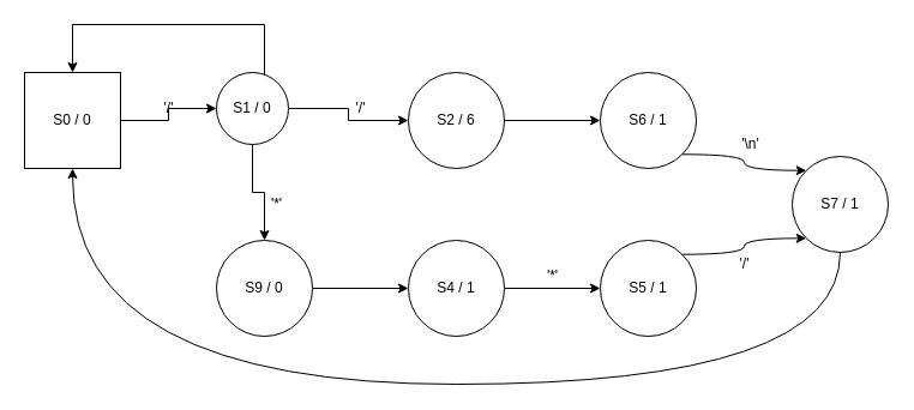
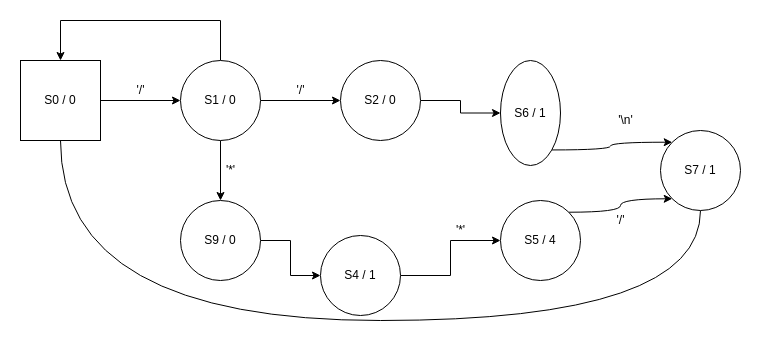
  <mxCell id="0" />
  <mxCell id="1" parent="0" />
  <mxCell id="2" value="" style="edgeStyle=orthogonalEdgeStyle;rounded=0;orthogonalLoop=1;jettySize=auto;html=1;" edge="1" parent="1" source="3" target="19"><mxGeometry relative="1" as="geometry" /></mxCell>
  <mxCell id="3" value="S0 / 0" style="whiteSpace=wrap;html=1;aspect=fixed;rounded=0;" vertex="1" parent="1"><mxGeometry x="20" y="60" width="80" height="80" as="geometry" /></mxCell>
- <mxCell id="4" style="edgeStyle=orthogonalEdgeStyle;curved=1;rounded=0;orthogonalLoop=1;jettySize=auto;html=1;entryX=0.5;entryY=1;entryDx=0;entryDy=0;exitX=0.5;exitY=1;exitDx=0;exitDy=0;" edge="1" parent="1" source="5" target="3"><mxGeometry relative="1" as="geometry"><Array as="points"><mxPoint x="700" y="320" /><mxPoint x="60" y="320" /></Array></mxGeometry></mxCell>
+ <mxCell id="4" style="edgeStyle=orthogonalEdgeStyle;curved=1;rounded=0;orthogonalLoop=1;jettySize=auto;html=1;entryX=0.5;entryY=1;entryDx=0;entryDy=0;exitX=0.5;exitY=1;exitDx=0;exitDy=0;endArrow=none;" edge="1" parent="1" source="5" target="3"><mxGeometry relative="1" as="geometry"><Array as="points"><mxPoint x="700" y="320" /><mxPoint x="60" y="320" /></Array></mxGeometry></mxCell>
  <mxCell id="5" value="S7 / 1" style="ellipse;whiteSpace=wrap;html=1;aspect=fixed;" vertex="1" parent="1"><mxGeometry x="660" y="130" width="80" height="80" as="geometry" /></mxCell>
  <mxCell id="6" style="edgeStyle=orthogonalEdgeStyle;rounded=0;orthogonalLoop=1;jettySize=auto;html=1;exitX=1;exitY=0;exitDx=0;exitDy=0;entryX=0;entryY=1;entryDx=0;entryDy=0;curved=1;" edge="1" parent="1" source="7" target="5"><mxGeometry relative="1" as="geometry" /></mxCell>
- <mxCell id="7" value="S5 / 1" style="ellipse;whiteSpace=wrap;html=1;aspect=fixed;" vertex="1" parent="1"><mxGeometry x="500" y="200" width="80" height="80" as="geometry" /></mxCell>
+ <mxCell id="7" value="S5 / 4" style="ellipse;whiteSpace=wrap;html=1;aspect=fixed;" vertex="1" parent="1"><mxGeometry x="500" y="200" width="80" height="80" as="geometry" /></mxCell>
  <mxCell id="8" style="edgeStyle=orthogonalEdgeStyle;rounded=0;orthogonalLoop=1;jettySize=auto;html=1;exitX=1;exitY=1;exitDx=0;exitDy=0;entryX=0;entryY=0;entryDx=0;entryDy=0;curved=1;" edge="1" parent="1" source="9" target="5"><mxGeometry relative="1" as="geometry" /></mxCell>
- <mxCell id="9" value="S6 / 1" style="ellipse;whiteSpace=wrap;html=1;aspect=fixed;" vertex="1" parent="1"><mxGeometry x="500" y="60" width="80" height="80" as="geometry" /></mxCell>
+ <mxCell id="9" value="S6 / 1" style="ellipse;whiteSpace=wrap;html=1;aspect=fixed;" vertex="1" parent="1"><mxGeometry x="500" y="60" width="60" height="105" as="geometry" /></mxCell>
  <mxCell id="10" value="" style="edgeStyle=orthogonalEdgeStyle;rounded=0;orthogonalLoop=1;jettySize=auto;html=1;" edge="1" parent="1" source="11" target="7"><mxGeometry relative="1" as="geometry" /></mxCell>
- <mxCell id="11" value="S4 / 1" style="ellipse;whiteSpace=wrap;html=1;aspect=fixed;" vertex="1" parent="1"><mxGeometry x="340" y="200" width="80" height="80" as="geometry" /></mxCell>
+ <mxCell id="11" value="S4 / 1" style="ellipse;whiteSpace=wrap;html=1;aspect=fixed;" vertex="1" parent="1"><mxGeometry x="320" y="235" width="80" height="80" as="geometry" /></mxCell>
  <mxCell id="12" value="" style="edgeStyle=orthogonalEdgeStyle;rounded=0;orthogonalLoop=1;jettySize=auto;html=1;" edge="1" parent="1" source="13" target="11"><mxGeometry relative="1" as="geometry" /></mxCell>
  <mxCell id="13" value="S9 / 0" style="ellipse;whiteSpace=wrap;html=1;aspect=fixed;" vertex="1" parent="1"><mxGeometry x="180" y="200" width="80" height="80" as="geometry" /></mxCell>
  <mxCell id="14" value="" style="edgeStyle=orthogonalEdgeStyle;rounded=0;orthogonalLoop=1;jettySize=auto;html=1;" edge="1" parent="1" source="15" target="9"><mxGeometry relative="1" as="geometry" /></mxCell>
- <mxCell id="15" value="S2 / 6" style="ellipse;whiteSpace=wrap;html=1;aspect=fixed;" vertex="1" parent="1"><mxGeometry x="340" y="60" width="80" height="80" as="geometry" /></mxCell>
+ <mxCell id="15" value="S2 / 0" style="ellipse;whiteSpace=wrap;html=1;aspect=fixed;" vertex="1" parent="1"><mxGeometry x="340" y="60" width="80" height="80" as="geometry" /></mxCell>
  <mxCell id="16" value="" style="edgeStyle=orthogonalEdgeStyle;rounded=0;orthogonalLoop=1;jettySize=auto;html=1;" edge="1" parent="1" source="19" target="15"><mxGeometry relative="1" as="geometry" /></mxCell>
  <mxCell id="17" value="" style="edgeStyle=orthogonalEdgeStyle;rounded=0;orthogonalLoop=1;jettySize=auto;html=1;" edge="1" parent="1" source="19" target="13"><mxGeometry relative="1" as="geometry" /></mxCell>
  <mxCell id="18" style="edgeStyle=orthogonalEdgeStyle;rounded=0;orthogonalLoop=1;jettySize=auto;html=1;entryX=0.5;entryY=0;entryDx=0;entryDy=0;" edge="1" parent="1" source="19" target="3"><mxGeometry relative="1" as="geometry"><mxPoint x="60" y="-20" as="targetPoint" /><Array as="points"><mxPoint x="220" y="20" /><mxPoint x="60" y="20" /></Array></mxGeometry></mxCell>
- <mxCell id="19" value="S1 / 0" style="ellipse;whiteSpace=wrap;html=1;aspect=fixed;" vertex="1" parent="1"><mxGeometry x="180" y="60" width="60" height="60" as="geometry" /></mxCell>
+ <mxCell id="19" value="S1 / 0" style="ellipse;whiteSpace=wrap;html=1;aspect=fixed;" vertex="1" parent="1"><mxGeometry x="180" y="60" width="80" height="80" as="geometry" /></mxCell>
  <mxCell id="20" value="'/'" style="text;html=1;align=center;verticalAlign=middle;resizable=0;points=[];autosize=1;" vertex="1" parent="1"><mxGeometry x="130" y="80" width="20" height="20" as="geometry" /></mxCell>
  <mxCell id="21" value="'/'" style="text;html=1;align=center;verticalAlign=middle;resizable=0;points=[];autosize=1;" vertex="1" parent="1"><mxGeometry x="290" y="80" width="20" height="20" as="geometry" /></mxCell>
  <mxCell id="22" value="'*'" style="text;html=1;align=center;verticalAlign=middle;resizable=0;points=[];autosize=1;" vertex="1" parent="1"><mxGeometry x="220" y="160" width="20" height="20" as="geometry" /></mxCell>
  <mxCell id="23" value="'*'" style="text;html=1;align=center;verticalAlign=middle;resizable=0;points=[];autosize=1;" vertex="1" parent="1"><mxGeometry x="450" y="220" width="20" height="20" as="geometry" /></mxCell>
  <mxCell id="24" value="'\n'" style="text;html=1;align=center;verticalAlign=middle;resizable=0;points=[];autosize=1;" vertex="1" parent="1"><mxGeometry x="610" y="110" width="30" height="20" as="geometry" /></mxCell>
  <mxCell id="25" value="'/'" style="text;html=1;align=center;verticalAlign=middle;resizable=0;points=[];autosize=1;" vertex="1" parent="1"><mxGeometry x="610" y="210" width="20" height="20" as="geometry" /></mxCell>
